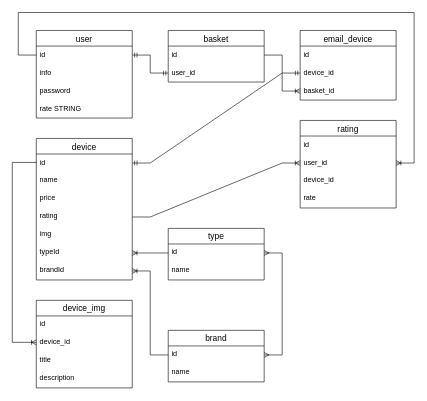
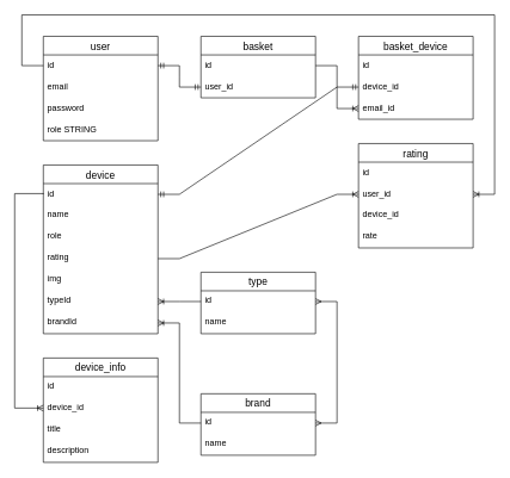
  <mxCell id="0" />
  <mxCell id="1" parent="0" />
  <mxCell id="2" value="user" style="swimlane;fontStyle=0;childLayout=stackLayout;horizontal=1;startSize=26;horizontalStack=0;resizeParent=1;resizeParentMax=0;resizeLast=0;collapsible=1;marginBottom=0;align=center;fontSize=14;" parent="1" vertex="1"><mxGeometry x="60" y="50" width="160" height="146" as="geometry" /></mxCell>
  <mxCell id="3" value="id" style="text;strokeColor=none;fillColor=none;spacingLeft=4;spacingRight=4;overflow=hidden;rotatable=0;points=[[0,0.5],[1,0.5]];portConstraint=eastwest;fontSize=12;" parent="2" vertex="1"><mxGeometry y="26" width="160" height="30" as="geometry" /></mxCell>
- <mxCell id="4" value="info" style="text;strokeColor=none;fillColor=none;spacingLeft=4;spacingRight=4;overflow=hidden;rotatable=0;points=[[0,0.5],[1,0.5]];portConstraint=eastwest;fontSize=12;" parent="2" vertex="1"><mxGeometry y="56" width="160" height="30" as="geometry" /></mxCell>
+ <mxCell id="4" value="email" style="text;strokeColor=none;fillColor=none;spacingLeft=4;spacingRight=4;overflow=hidden;rotatable=0;points=[[0,0.5],[1,0.5]];portConstraint=eastwest;fontSize=12;" parent="2" vertex="1"><mxGeometry y="56" width="160" height="30" as="geometry" /></mxCell>
  <mxCell id="5" value="password" style="text;strokeColor=none;fillColor=none;spacingLeft=4;spacingRight=4;overflow=hidden;rotatable=0;points=[[0,0.5],[1,0.5]];portConstraint=eastwest;fontSize=12;" parent="2" vertex="1"><mxGeometry y="86" width="160" height="30" as="geometry" /></mxCell>
- <mxCell id="6" value="rate STRING" style="text;strokeColor=none;fillColor=none;spacingLeft=4;spacingRight=4;overflow=hidden;rotatable=0;points=[[0,0.5],[1,0.5]];portConstraint=eastwest;fontSize=12;" parent="2" vertex="1"><mxGeometry y="116" width="160" height="30" as="geometry" /></mxCell>
+ <mxCell id="6" value="role STRING" style="text;strokeColor=none;fillColor=none;spacingLeft=4;spacingRight=4;overflow=hidden;rotatable=0;points=[[0,0.5],[1,0.5]];portConstraint=eastwest;fontSize=12;" parent="2" vertex="1"><mxGeometry y="116" width="160" height="30" as="geometry" /></mxCell>
  <mxCell id="7" value="basket" style="swimlane;fontStyle=0;childLayout=stackLayout;horizontal=1;startSize=26;horizontalStack=0;resizeParent=1;resizeParentMax=0;resizeLast=0;collapsible=1;marginBottom=0;align=center;fontSize=14;" parent="1" vertex="1"><mxGeometry x="280" y="50" width="160" height="86" as="geometry" /></mxCell>
  <mxCell id="8" value="id" style="text;strokeColor=none;fillColor=none;spacingLeft=4;spacingRight=4;overflow=hidden;rotatable=0;points=[[0,0.5],[1,0.5]];portConstraint=eastwest;fontSize=12;" parent="7" vertex="1"><mxGeometry y="26" width="160" height="30" as="geometry" /></mxCell>
  <mxCell id="9" value="user_id" style="text;strokeColor=none;fillColor=none;spacingLeft=4;spacingRight=4;overflow=hidden;rotatable=0;points=[[0,0.5],[1,0.5]];portConstraint=eastwest;fontSize=12;" parent="7" vertex="1"><mxGeometry y="56" width="160" height="30" as="geometry" /></mxCell>
  <mxCell id="10" value="" style="edgeStyle=entityRelationEdgeStyle;fontSize=12;html=1;endArrow=ERmandOne;startArrow=ERmandOne;rounded=0;entryX=0;entryY=0.5;entryDx=0;entryDy=0;" parent="1" source="3" target="9" edge="1"><mxGeometry width="100" height="100" relative="1" as="geometry"><mxPoint x="160" y="330" as="sourcePoint" /><mxPoint x="260" y="230" as="targetPoint" /></mxGeometry></mxCell>
  <mxCell id="11" value="device" style="swimlane;fontStyle=0;childLayout=stackLayout;horizontal=1;startSize=26;horizontalStack=0;resizeParent=1;resizeParentMax=0;resizeLast=0;collapsible=1;marginBottom=0;align=center;fontSize=14;" parent="1" vertex="1"><mxGeometry x="60" y="230" width="160" height="236" as="geometry" /></mxCell>
  <mxCell id="12" value="id" style="text;strokeColor=none;fillColor=none;spacingLeft=4;spacingRight=4;overflow=hidden;rotatable=0;points=[[0,0.5],[1,0.5]];portConstraint=eastwest;fontSize=12;" parent="11" vertex="1"><mxGeometry y="26" width="160" height="30" as="geometry" /></mxCell>
  <mxCell id="13" value="name" style="text;strokeColor=none;fillColor=none;spacingLeft=4;spacingRight=4;overflow=hidden;rotatable=0;points=[[0,0.5],[1,0.5]];portConstraint=eastwest;fontSize=12;" parent="11" vertex="1"><mxGeometry y="56" width="160" height="30" as="geometry" /></mxCell>
- <mxCell id="14" value="price" style="text;strokeColor=none;fillColor=none;spacingLeft=4;spacingRight=4;overflow=hidden;rotatable=0;points=[[0,0.5],[1,0.5]];portConstraint=eastwest;fontSize=12;" parent="11" vertex="1"><mxGeometry y="86" width="160" height="30" as="geometry" /></mxCell>
+ <mxCell id="14" value="role" style="text;strokeColor=none;fillColor=none;spacingLeft=4;spacingRight=4;overflow=hidden;rotatable=0;points=[[0,0.5],[1,0.5]];portConstraint=eastwest;fontSize=12;" parent="11" vertex="1"><mxGeometry y="86" width="160" height="30" as="geometry" /></mxCell>
  <mxCell id="15" value="rating" style="text;strokeColor=none;fillColor=none;spacingLeft=4;spacingRight=4;overflow=hidden;rotatable=0;points=[[0,0.5],[1,0.5]];portConstraint=eastwest;fontSize=12;" parent="11" vertex="1"><mxGeometry y="116" width="160" height="30" as="geometry" /></mxCell>
  <mxCell id="16" value="img" style="text;strokeColor=none;fillColor=none;spacingLeft=4;spacingRight=4;overflow=hidden;rotatable=0;points=[[0,0.5],[1,0.5]];portConstraint=eastwest;fontSize=12;" parent="11" vertex="1"><mxGeometry y="146" width="160" height="30" as="geometry" /></mxCell>
  <mxCell id="17" value="typeId" style="text;strokeColor=none;fillColor=none;spacingLeft=4;spacingRight=4;overflow=hidden;rotatable=0;points=[[0,0.5],[1,0.5]];portConstraint=eastwest;fontSize=12;" parent="11" vertex="1"><mxGeometry y="176" width="160" height="30" as="geometry" /></mxCell>
  <mxCell id="18" value="brandId" style="text;strokeColor=none;fillColor=none;spacingLeft=4;spacingRight=4;overflow=hidden;rotatable=0;points=[[0,0.5],[1,0.5]];portConstraint=eastwest;fontSize=12;" parent="11" vertex="1"><mxGeometry y="206" width="160" height="30" as="geometry" /></mxCell>
  <mxCell id="19" value="type" style="swimlane;fontStyle=0;childLayout=stackLayout;horizontal=1;startSize=26;horizontalStack=0;resizeParent=1;resizeParentMax=0;resizeLast=0;collapsible=1;marginBottom=0;align=center;fontSize=14;" parent="1" vertex="1"><mxGeometry x="280" y="380" width="160" height="86" as="geometry" /></mxCell>
  <mxCell id="20" value="id" style="text;strokeColor=none;fillColor=none;spacingLeft=4;spacingRight=4;overflow=hidden;rotatable=0;points=[[0,0.5],[1,0.5]];portConstraint=eastwest;fontSize=12;" parent="19" vertex="1"><mxGeometry y="26" width="160" height="30" as="geometry" /></mxCell>
  <mxCell id="21" value="name" style="text;strokeColor=none;fillColor=none;spacingLeft=4;spacingRight=4;overflow=hidden;rotatable=0;points=[[0,0.5],[1,0.5]];portConstraint=eastwest;fontSize=12;" parent="19" vertex="1"><mxGeometry y="56" width="160" height="30" as="geometry" /></mxCell>
  <mxCell id="22" value="brand" style="swimlane;fontStyle=0;childLayout=stackLayout;horizontal=1;startSize=26;horizontalStack=0;resizeParent=1;resizeParentMax=0;resizeLast=0;collapsible=1;marginBottom=0;align=center;fontSize=14;" parent="1" vertex="1"><mxGeometry x="280" y="550" width="160" height="86" as="geometry" /></mxCell>
  <mxCell id="23" value="id" style="text;strokeColor=none;fillColor=none;spacingLeft=4;spacingRight=4;overflow=hidden;rotatable=0;points=[[0,0.5],[1,0.5]];portConstraint=eastwest;fontSize=12;" parent="22" vertex="1"><mxGeometry y="26" width="160" height="30" as="geometry" /></mxCell>
  <mxCell id="24" value="name" style="text;strokeColor=none;fillColor=none;spacingLeft=4;spacingRight=4;overflow=hidden;rotatable=0;points=[[0,0.5],[1,0.5]];portConstraint=eastwest;fontSize=12;" parent="22" vertex="1"><mxGeometry y="56" width="160" height="30" as="geometry" /></mxCell>
  <mxCell id="25" value="" style="edgeStyle=entityRelationEdgeStyle;fontSize=12;html=1;endArrow=ERoneToMany;rounded=0;entryX=1;entryY=0.5;entryDx=0;entryDy=0;" parent="1" source="20" target="17" edge="1"><mxGeometry width="100" height="100" relative="1" as="geometry"><mxPoint x="320" y="420" as="sourcePoint" /><mxPoint x="420" y="320" as="targetPoint" /></mxGeometry></mxCell>
  <mxCell id="26" value="" style="edgeStyle=entityRelationEdgeStyle;fontSize=12;html=1;endArrow=ERoneToMany;rounded=0;entryX=1;entryY=0.5;entryDx=0;entryDy=0;exitX=0;exitY=0.5;exitDx=0;exitDy=0;" parent="1" source="23" target="18" edge="1"><mxGeometry width="100" height="100" relative="1" as="geometry"><mxPoint x="320" y="420" as="sourcePoint" /><mxPoint x="420" y="320" as="targetPoint" /></mxGeometry></mxCell>
  <mxCell id="27" value="" style="edgeStyle=entityRelationEdgeStyle;fontSize=12;html=1;endArrow=ERmany;startArrow=ERmany;rounded=0;exitX=1;exitY=0.5;exitDx=0;exitDy=0;entryX=1;entryY=0.5;entryDx=0;entryDy=0;" parent="1" source="20" target="23" edge="1"><mxGeometry width="100" height="100" relative="1" as="geometry"><mxPoint x="320" y="560" as="sourcePoint" /><mxPoint x="420" y="460" as="targetPoint" /></mxGeometry></mxCell>
- <mxCell id="28" value="device_img" style="swimlane;fontStyle=0;childLayout=stackLayout;horizontal=1;startSize=26;horizontalStack=0;resizeParent=1;resizeParentMax=0;resizeLast=0;collapsible=1;marginBottom=0;align=center;fontSize=14;" parent="1" vertex="1"><mxGeometry x="60" y="500" width="160" height="146" as="geometry" /></mxCell>
+ <mxCell id="28" value="device_info" style="swimlane;fontStyle=0;childLayout=stackLayout;horizontal=1;startSize=26;horizontalStack=0;resizeParent=1;resizeParentMax=0;resizeLast=0;collapsible=1;marginBottom=0;align=center;fontSize=14;" parent="1" vertex="1"><mxGeometry x="60" y="500" width="160" height="146" as="geometry" /></mxCell>
  <mxCell id="29" value="id" style="text;strokeColor=none;fillColor=none;spacingLeft=4;spacingRight=4;overflow=hidden;rotatable=0;points=[[0,0.5],[1,0.5]];portConstraint=eastwest;fontSize=12;" parent="28" vertex="1"><mxGeometry y="26" width="160" height="30" as="geometry" /></mxCell>
  <mxCell id="30" value="device_id" style="text;strokeColor=none;fillColor=none;spacingLeft=4;spacingRight=4;overflow=hidden;rotatable=0;points=[[0,0.5],[1,0.5]];portConstraint=eastwest;fontSize=12;" parent="28" vertex="1"><mxGeometry y="56" width="160" height="30" as="geometry" /></mxCell>
  <mxCell id="31" value="title" style="text;strokeColor=none;fillColor=none;spacingLeft=4;spacingRight=4;overflow=hidden;rotatable=0;points=[[0,0.5],[1,0.5]];portConstraint=eastwest;fontSize=12;" parent="28" vertex="1"><mxGeometry y="86" width="160" height="30" as="geometry" /></mxCell>
  <mxCell id="32" value="description" style="text;strokeColor=none;fillColor=none;spacingLeft=4;spacingRight=4;overflow=hidden;rotatable=0;points=[[0,0.5],[1,0.5]];portConstraint=eastwest;fontSize=12;" parent="28" vertex="1"><mxGeometry y="116" width="160" height="30" as="geometry" /></mxCell>
  <mxCell id="33" value="" style="fontSize=12;html=1;endArrow=ERoneToMany;rounded=0;edgeStyle=orthogonalEdgeStyle;exitX=0;exitY=0.5;exitDx=0;exitDy=0;" parent="1" source="12" edge="1"><mxGeometry width="100" height="100" relative="1" as="geometry"><mxPoint x="0" y="270" as="sourcePoint" /><mxPoint x="60" y="570" as="targetPoint" /><Array as="points"><mxPoint x="20" y="270" /><mxPoint x="20" y="570" /></Array></mxGeometry></mxCell>
- <mxCell id="34" value="email_device" style="swimlane;fontStyle=0;childLayout=stackLayout;horizontal=1;startSize=26;horizontalStack=0;resizeParent=1;resizeParentMax=0;resizeLast=0;collapsible=1;marginBottom=0;align=center;fontSize=14;" parent="1" vertex="1"><mxGeometry x="500" y="50" width="160" height="116" as="geometry" /></mxCell>
+ <mxCell id="34" value="basket_device" style="swimlane;fontStyle=0;childLayout=stackLayout;horizontal=1;startSize=26;horizontalStack=0;resizeParent=1;resizeParentMax=0;resizeLast=0;collapsible=1;marginBottom=0;align=center;fontSize=14;" parent="1" vertex="1"><mxGeometry x="500" y="50" width="160" height="116" as="geometry" /></mxCell>
  <mxCell id="35" value="id" style="text;strokeColor=none;fillColor=none;spacingLeft=4;spacingRight=4;overflow=hidden;rotatable=0;points=[[0,0.5],[1,0.5]];portConstraint=eastwest;fontSize=12;" parent="34" vertex="1"><mxGeometry y="26" width="160" height="30" as="geometry" /></mxCell>
  <mxCell id="36" value="device_id" style="text;strokeColor=none;fillColor=none;spacingLeft=4;spacingRight=4;overflow=hidden;rotatable=0;points=[[0,0.5],[1,0.5]];portConstraint=eastwest;fontSize=12;" parent="34" vertex="1"><mxGeometry y="56" width="160" height="30" as="geometry" /></mxCell>
- <mxCell id="37" value="basket_id" style="text;strokeColor=none;fillColor=none;spacingLeft=4;spacingRight=4;overflow=hidden;rotatable=0;points=[[0,0.5],[1,0.5]];portConstraint=eastwest;fontSize=12;" parent="34" vertex="1"><mxGeometry y="86" width="160" height="30" as="geometry" /></mxCell>
+ <mxCell id="37" value="email_id" style="text;strokeColor=none;fillColor=none;spacingLeft=4;spacingRight=4;overflow=hidden;rotatable=0;points=[[0,0.5],[1,0.5]];portConstraint=eastwest;fontSize=12;" parent="34" vertex="1"><mxGeometry y="86" width="160" height="30" as="geometry" /></mxCell>
  <mxCell id="38" value="" style="edgeStyle=entityRelationEdgeStyle;fontSize=12;html=1;endArrow=ERoneToMany;rounded=0;entryX=0;entryY=0.5;entryDx=0;entryDy=0;exitX=1;exitY=0.5;exitDx=0;exitDy=0;" parent="1" source="8" target="37" edge="1"><mxGeometry width="100" height="100" relative="1" as="geometry"><mxPoint x="340" y="180" as="sourcePoint" /><mxPoint x="490" y="130" as="targetPoint" /></mxGeometry></mxCell>
  <mxCell id="39" value="" style="edgeStyle=entityRelationEdgeStyle;fontSize=12;html=1;endArrow=ERmandOne;startArrow=ERmandOne;rounded=0;entryX=0;entryY=0.5;entryDx=0;entryDy=0;exitX=1;exitY=0.5;exitDx=0;exitDy=0;" parent="1" source="12" target="36" edge="1"><mxGeometry x="1" y="150" width="100" height="100" relative="1" as="geometry"><mxPoint x="320" y="250" as="sourcePoint" /><mxPoint x="420" y="150" as="targetPoint" /><mxPoint x="150" y="140" as="offset" /></mxGeometry></mxCell>
  <mxCell id="40" value="rating" style="swimlane;fontStyle=0;childLayout=stackLayout;horizontal=1;startSize=26;horizontalStack=0;resizeParent=1;resizeParentMax=0;resizeLast=0;collapsible=1;marginBottom=0;align=center;fontSize=14;" parent="1" vertex="1"><mxGeometry x="500" y="200" width="160" height="146" as="geometry" /></mxCell>
  <mxCell id="41" value="id" style="text;strokeColor=none;fillColor=none;spacingLeft=4;spacingRight=4;overflow=hidden;rotatable=0;points=[[0,0.5],[1,0.5]];portConstraint=eastwest;fontSize=12;" parent="40" vertex="1"><mxGeometry y="26" width="160" height="30" as="geometry" /></mxCell>
  <mxCell id="42" value="user_id" style="text;strokeColor=none;fillColor=none;spacingLeft=4;spacingRight=4;overflow=hidden;rotatable=0;points=[[0,0.5],[1,0.5]];portConstraint=eastwest;fontSize=12;" parent="40" vertex="1"><mxGeometry y="56" width="160" height="30" as="geometry" /></mxCell>
  <mxCell id="43" value="device_id" style="text;strokeColor=none;fillColor=none;spacingLeft=4;spacingRight=4;overflow=hidden;rotatable=0;points=[[0,0.5],[1,0.5]];portConstraint=eastwest;fontSize=12;" parent="40" vertex="1"><mxGeometry y="86" width="160" height="30" as="geometry" /></mxCell>
  <mxCell id="44" value="rate" style="text;strokeColor=none;fillColor=none;spacingLeft=4;spacingRight=4;overflow=hidden;rotatable=0;points=[[0,0.5],[1,0.5]];portConstraint=eastwest;fontSize=12;" parent="40" vertex="1"><mxGeometry y="116" width="160" height="30" as="geometry" /></mxCell>
  <mxCell id="45" value="" style="edgeStyle=orthogonalEdgeStyle;fontSize=12;html=1;endArrow=ERoneToMany;rounded=0;exitX=0;exitY=0.5;exitDx=0;exitDy=0;entryX=1;entryY=0.5;entryDx=0;entryDy=0;" parent="1" source="3" target="42" edge="1"><mxGeometry width="100" height="100" relative="1" as="geometry"><mxPoint x="310" y="410" as="sourcePoint" /><mxPoint x="410" y="310" as="targetPoint" /><Array as="points"><mxPoint x="30" y="91" /><mxPoint x="30" y="20" /><mxPoint x="690" y="20" /><mxPoint x="690" y="271" /></Array></mxGeometry></mxCell>
  <mxCell id="46" value="" style="edgeStyle=entityRelationEdgeStyle;fontSize=12;html=1;endArrow=ERoneToMany;rounded=0;entryX=0;entryY=0.5;entryDx=0;entryDy=0;exitX=1;exitY=0.5;exitDx=0;exitDy=0;" parent="1" source="15" target="42" edge="1"><mxGeometry width="100" height="100" relative="1" as="geometry"><mxPoint x="310" y="410" as="sourcePoint" /><mxPoint x="410" y="310" as="targetPoint" /></mxGeometry></mxCell>
